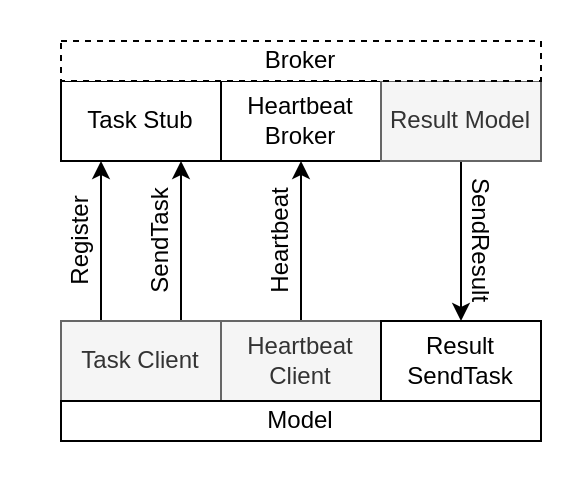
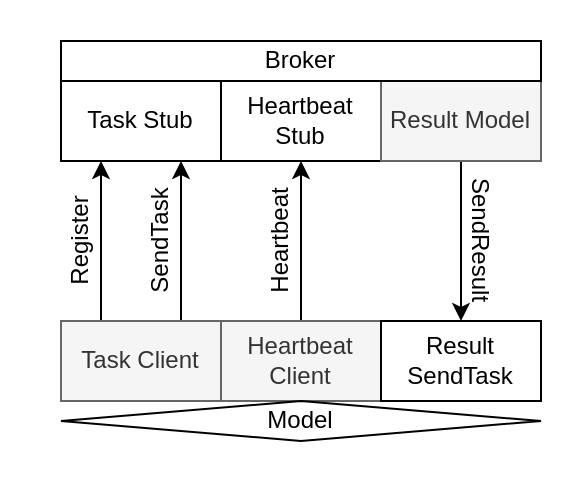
  <mxCell id="0" />
  <mxCell id="1" parent="0" />
  <mxCell id="2" value="" style="endArrow=classic;html=1;entryX=0.25;entryY=1;entryDx=0;entryDy=0;exitX=0.25;exitY=0;exitDx=0;exitDy=0;" edge="1" parent="1"><mxGeometry width="50" height="50" relative="1" as="geometry"><mxPoint x="50" y="160" as="sourcePoint" /><mxPoint x="50" y="80" as="targetPoint" /></mxGeometry></mxCell>
  <mxCell id="3" value="Register" style="text;html=1;strokeColor=none;fillColor=none;align=center;verticalAlign=middle;whiteSpace=wrap;rounded=0;rotation=-90;" vertex="1" parent="1"><mxGeometry x="20" y="110" width="40" height="20" as="geometry" /></mxCell>
  <mxCell id="4" value="" style="endArrow=classic;html=1;entryX=0.75;entryY=1;entryDx=0;entryDy=0;exitX=0.75;exitY=0;exitDx=0;exitDy=0;" edge="1" parent="1"><mxGeometry width="50" height="50" relative="1" as="geometry"><mxPoint x="90" y="160" as="sourcePoint" /><mxPoint x="90" y="80" as="targetPoint" /></mxGeometry></mxCell>
  <mxCell id="5" value="SendTask" style="text;html=1;strokeColor=none;fillColor=none;align=center;verticalAlign=middle;whiteSpace=wrap;rounded=0;rotation=-90;" vertex="1" parent="1"><mxGeometry x="60" y="110" width="40" height="20" as="geometry" /></mxCell>
  <mxCell id="6" value="" style="endArrow=classic;html=1;entryX=0.5;entryY=1;entryDx=0;entryDy=0;exitX=0.5;exitY=0;exitDx=0;exitDy=0;" edge="1" parent="1"><mxGeometry width="50" height="50" relative="1" as="geometry"><mxPoint x="150" y="160" as="sourcePoint" /><mxPoint x="150" y="80" as="targetPoint" /></mxGeometry></mxCell>
  <mxCell id="7" value="Heartbeat" style="text;html=1;strokeColor=none;fillColor=none;align=center;verticalAlign=middle;whiteSpace=wrap;rounded=0;rotation=-90;" vertex="1" parent="1"><mxGeometry x="120" y="110" width="40" height="20" as="geometry" /></mxCell>
  <mxCell id="8" value="" style="endArrow=classic;html=1;entryX=0.5;entryY=0;entryDx=0;entryDy=0;" edge="1" parent="1"><mxGeometry width="50" height="50" relative="1" as="geometry"><mxPoint x="230" y="80" as="sourcePoint" /><mxPoint x="230" y="160" as="targetPoint" /></mxGeometry></mxCell>
  <mxCell id="9" value="SendResult" style="text;html=1;strokeColor=none;fillColor=none;align=center;verticalAlign=middle;whiteSpace=wrap;rounded=0;rotation=90;" vertex="1" parent="1"><mxGeometry x="220" y="110" width="40" height="20" as="geometry" /></mxCell>
  <mxCell id="10" value="Task Client" style="rounded=0;whiteSpace=wrap;html=1;fillColor=#f5f5f5;strokeColor=#666666;fontColor=#333333;" vertex="1" parent="1"><mxGeometry x="30" y="160" width="80" height="40" as="geometry" /></mxCell>
  <mxCell id="11" value="Heartbeat&lt;br&gt;Client" style="rounded=0;whiteSpace=wrap;html=1;fillColor=#f5f5f5;strokeColor=#666666;fontColor=#333333;" vertex="1" parent="1"><mxGeometry x="110" y="160" width="80" height="40" as="geometry" /></mxCell>
  <mxCell id="12" value="Result SendTask" style="rounded=0;whiteSpace=wrap;html=1;" vertex="1" parent="1"><mxGeometry x="190" y="160" width="80" height="40" as="geometry" /></mxCell>
- <mxCell id="13" value="Model" style="rounded=0;whiteSpace=wrap;html=1;" vertex="1" parent="1"><mxGeometry x="30" y="200" width="240" height="20" as="geometry" /></mxCell>
+ <mxCell id="13" value="Model" style="rhombus;whiteSpace=wrap;html=1;" vertex="1" parent="1"><mxGeometry x="30" y="200" width="240" height="20" as="geometry" /></mxCell>
  <mxCell id="14" value="Task Stub" style="rounded=0;whiteSpace=wrap;html=1;" vertex="1" parent="1"><mxGeometry x="30" y="40" width="80" height="40" as="geometry" /></mxCell>
- <mxCell id="15" value="Heartbeat&lt;br&gt;Broker" style="rounded=0;whiteSpace=wrap;html=1;" vertex="1" parent="1"><mxGeometry x="110" y="40" width="80" height="40" as="geometry" /></mxCell>
+ <mxCell id="15" value="Heartbeat&lt;br&gt;Stub" style="rounded=0;whiteSpace=wrap;html=1;" vertex="1" parent="1"><mxGeometry x="110" y="40" width="80" height="40" as="geometry" /></mxCell>
  <mxCell id="16" value="Result Model" style="rounded=0;whiteSpace=wrap;html=1;fillColor=#f5f5f5;strokeColor=#666666;fontColor=#333333;" vertex="1" parent="1"><mxGeometry x="190" y="40" width="80" height="40" as="geometry" /></mxCell>
- <mxCell id="17" value="Broker" style="rounded=0;whiteSpace=wrap;html=1;dashed=1;" vertex="1" parent="1"><mxGeometry x="30" y="20" width="240" height="20" as="geometry" /></mxCell>
+ <mxCell id="17" value="Broker" style="rounded=0;whiteSpace=wrap;html=1;" vertex="1" parent="1"><mxGeometry x="30" y="20" width="240" height="20" as="geometry" /></mxCell>
